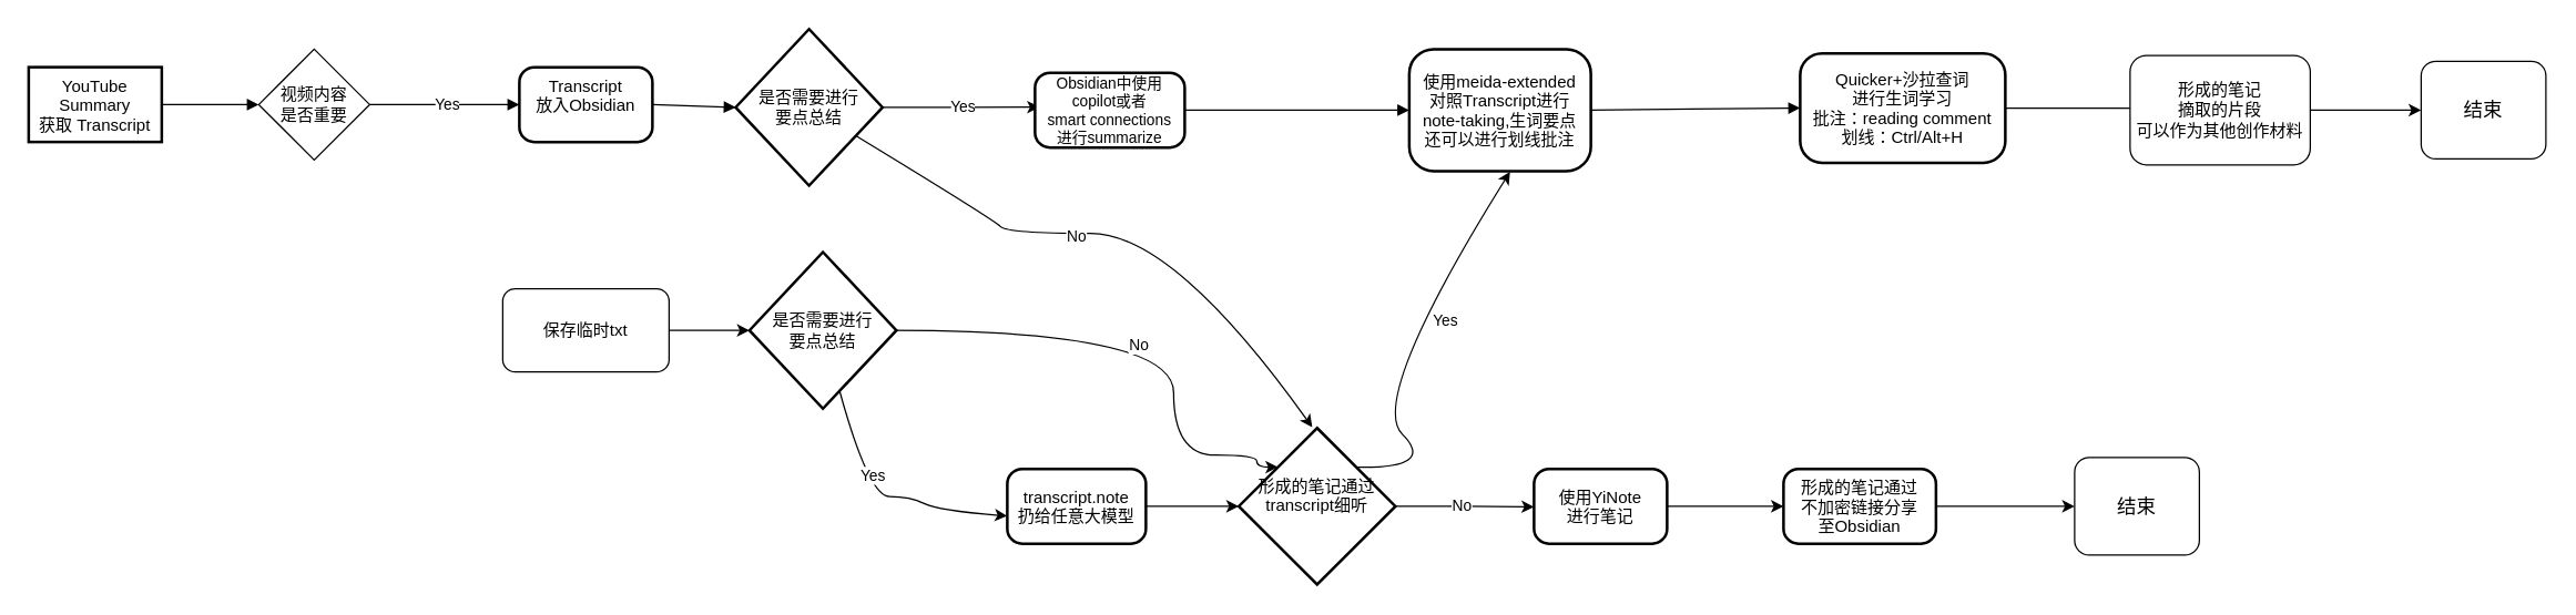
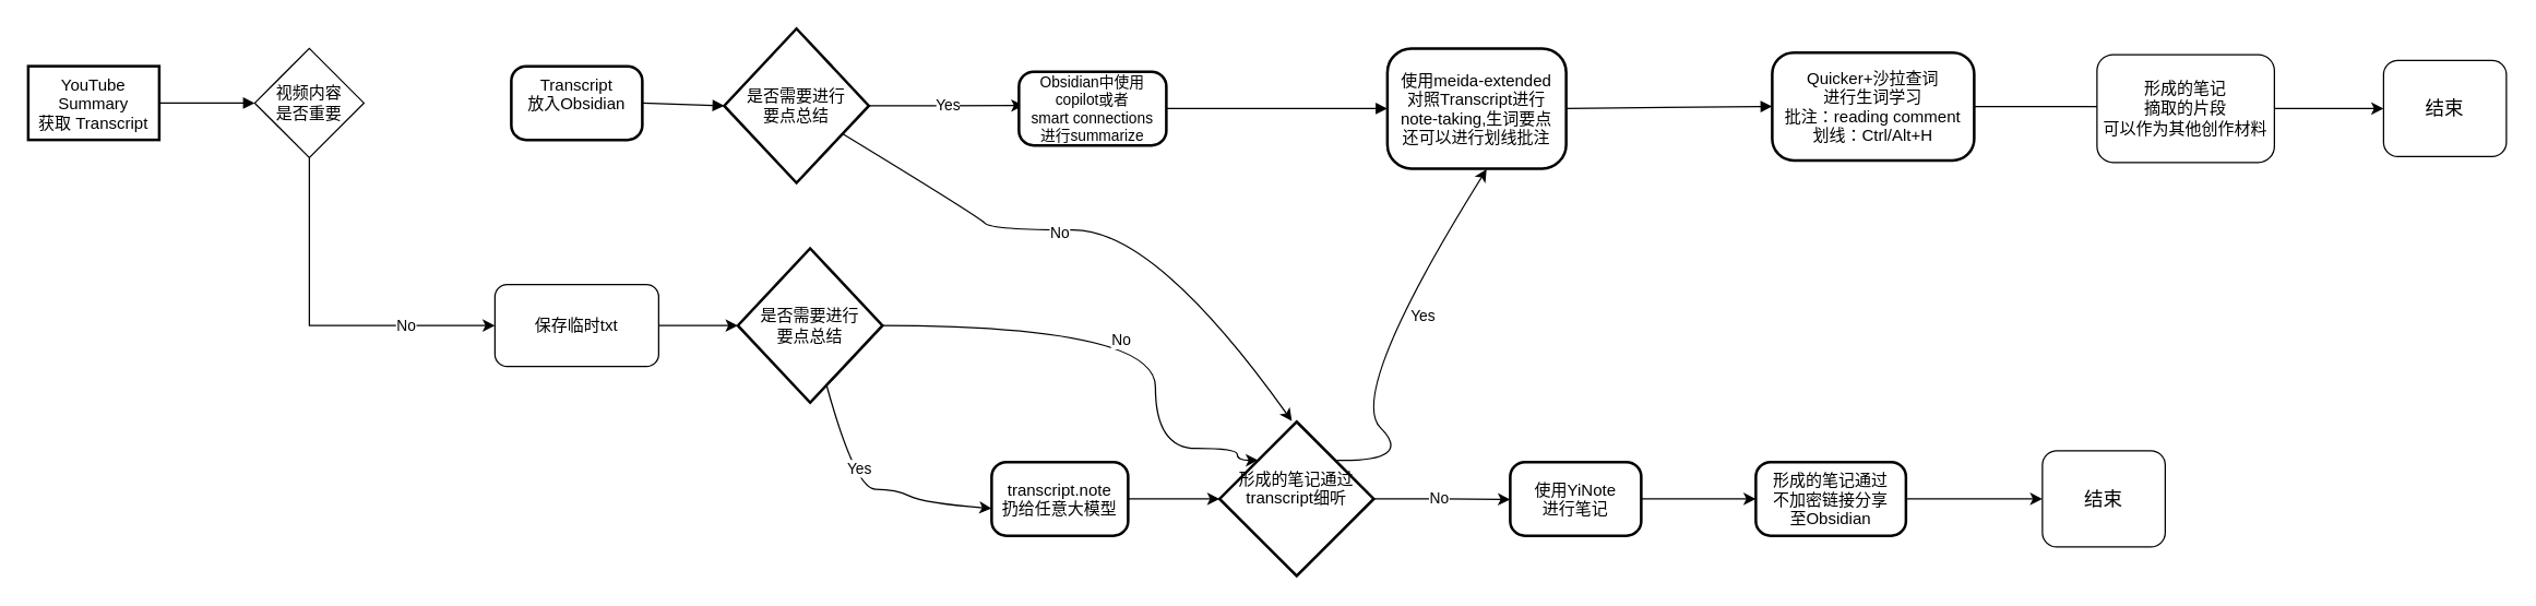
  <mxCell id="0" />
  <mxCell id="1" parent="0" />
  <mxCell id="2" value="YouTube&#10;Summary&#10;获取 Transcript" style="rounded=1;arcSize=0;strokeWidth=2" parent="1" vertex="1"><mxGeometry x="20" y="48" width="96" height="54" as="geometry" /></mxCell>
  <mxCell id="3" value="Transcript&#10;放入Obsidian&#10;" style="rounded=1;arcSize=20;strokeWidth=2" parent="1" vertex="1"><mxGeometry x="374" y="48" width="96" height="54" as="geometry" /></mxCell>
  <mxCell id="4" style="edgeStyle=orthogonalEdgeStyle;rounded=0;orthogonalLoop=1;jettySize=auto;html=1;entryX=0.031;entryY=0.459;entryDx=0;entryDy=0;entryPerimeter=0;" parent="1" source="6" target="37" edge="1"><mxGeometry relative="1" as="geometry"><mxPoint x="736" y="77" as="targetPoint" /></mxGeometry></mxCell>
  <mxCell id="5" value="Yes" style="edgeLabel;html=1;align=center;verticalAlign=middle;resizable=0;points=[];" parent="4" vertex="1" connectable="0"><mxGeometry x="0.016" relative="1" as="geometry"><mxPoint as="offset" /></mxGeometry></mxCell>
  <mxCell id="6" value="是否需要进行&#10;要点总结" style="rhombus;strokeWidth=2;whiteSpace=wrap;" parent="1" vertex="1"><mxGeometry x="530" y="20.5" width="106" height="113" as="geometry" /></mxCell>
  <mxCell id="7" value="使用meida-extended&#10;对照Transcript进行&#10;note-taking,生词要点&#10;还可以进行划线批注" style="rounded=1;arcSize=20;strokeWidth=2" parent="1" vertex="1"><mxGeometry x="1016" y="35" width="131" height="88" as="geometry" /></mxCell>
  <mxCell id="8" style="edgeStyle=orthogonalEdgeStyle;rounded=0;orthogonalLoop=1;jettySize=auto;html=1;entryX=0;entryY=0.5;entryDx=0;entryDy=0;" parent="1" source="9" edge="1"><mxGeometry relative="1" as="geometry"><mxPoint x="1596" y="77.75" as="targetPoint" /></mxGeometry></mxCell>
  <mxCell id="9" value="Quicker+沙拉查词&#10;进行生词学习&#10;批注：reading comment&#10;划线：Ctrl/Alt+H" style="rounded=1;arcSize=20;strokeWidth=2" parent="1" vertex="1"><mxGeometry x="1298" y="38" width="148" height="79" as="geometry" /></mxCell>
- <mxCell id="10" value="" style="curved=1;startArrow=none;endArrow=block;exitX=1;exitY=0.5;entryX=0;entryY=0.5;" parent="1" source="20" target="3" edge="1"><mxGeometry relative="1" as="geometry"><Array as="points" /></mxGeometry></mxCell>
- <mxCell id="11" value="Yes" style="edgeLabel;html=1;align=center;verticalAlign=middle;resizable=0;points=[];" parent="10" vertex="1" connectable="0"><mxGeometry x="0.015" y="1" relative="1" as="geometry"><mxPoint as="offset" /></mxGeometry></mxCell>
  <mxCell id="12" value="" style="curved=1;startArrow=none;endArrow=block;exitX=1;exitY=0.5;entryX=0;entryY=0.5;" parent="1" source="3" target="6" edge="1"><mxGeometry relative="1" as="geometry"><Array as="points" /></mxGeometry></mxCell>
  <mxCell id="13" value="" style="curved=1;startArrow=none;endArrow=block;exitX=1;exitY=0.5;entryX=0;entryY=0.5;" parent="1" source="37" target="7" edge="1"><mxGeometry relative="1" as="geometry"><Array as="points" /></mxGeometry></mxCell>
  <mxCell id="14" value="" style="curved=1;startArrow=none;endArrow=block;exitX=1;exitY=0.5;entryX=0;entryY=0.5;" parent="1" source="7" target="9" edge="1"><mxGeometry relative="1" as="geometry"><Array as="points" /></mxGeometry></mxCell>
  <mxCell id="15" style="edgeStyle=orthogonalEdgeStyle;rounded=0;orthogonalLoop=1;jettySize=auto;html=1;entryX=0;entryY=0.5;entryDx=0;entryDy=0;" parent="1" source="16" target="23" edge="1"><mxGeometry relative="1" as="geometry" /></mxCell>
  <mxCell id="16" value="&lt;span style=&quot;text-wrap-mode: nowrap;&quot;&gt;保存临时txt&lt;/span&gt;" style="rounded=1;whiteSpace=wrap;html=1;" parent="1" vertex="1"><mxGeometry x="362" y="208" width="120" height="60" as="geometry" /></mxCell>
  <mxCell id="17" value="" style="curved=1;startArrow=none;endArrow=block;exitX=1;exitY=0.5;entryX=0;entryY=0.5;" parent="1" source="2" target="20" edge="1"><mxGeometry relative="1" as="geometry"><Array as="points" /><mxPoint x="142" y="79" as="sourcePoint" /><mxPoint x="386" y="79" as="targetPoint" /></mxGeometry></mxCell>
+ <mxCell id="18" style="edgeStyle=orthogonalEdgeStyle;rounded=0;orthogonalLoop=1;jettySize=auto;html=1;exitX=0.5;exitY=1;exitDx=0;exitDy=0;entryX=0;entryY=0.5;entryDx=0;entryDy=0;" parent="1" source="20" target="16" edge="1"><mxGeometry relative="1" as="geometry" /></mxCell>
+ <mxCell id="19" value="No" style="edgeLabel;html=1;align=center;verticalAlign=middle;resizable=0;points=[];" parent="18" vertex="1" connectable="0"><mxGeometry x="0.493" y="1" relative="1" as="geometry"><mxPoint as="offset" /></mxGeometry></mxCell>
  <mxCell id="20" value="视频内容&lt;div&gt;是否重要&lt;/div&gt;" style="rhombus;whiteSpace=wrap;html=1;" parent="1" vertex="1"><mxGeometry x="186" y="35" width="80" height="80" as="geometry" /></mxCell>
  <mxCell id="21" style="edgeStyle=orthogonalEdgeStyle;rounded=0;orthogonalLoop=1;jettySize=auto;html=1;curved=1;entryX=0;entryY=0;entryDx=0;entryDy=0;" parent="1" target="30" edge="1"><mxGeometry relative="1" as="geometry"><mxPoint x="643" y="238" as="sourcePoint" /><mxPoint x="906.385" y="343.869" as="targetPoint" /><Array as="points"><mxPoint x="846" y="238" /><mxPoint x="846" y="328" /><mxPoint x="906" y="328" /><mxPoint x="906" y="337" /></Array></mxGeometry></mxCell>
  <mxCell id="22" value="No" style="edgeLabel;html=1;align=center;verticalAlign=middle;resizable=0;points=[];" parent="21" vertex="1" connectable="0"><mxGeometry x="-0.062" relative="1" as="geometry"><mxPoint y="10" as="offset" /></mxGeometry></mxCell>
  <mxCell id="23" value="是否需要进行&#10;要点总结" style="rhombus;strokeWidth=2;whiteSpace=wrap;" parent="1" vertex="1"><mxGeometry x="540" y="181.5" width="106" height="113" as="geometry" /></mxCell>
  <mxCell id="24" style="edgeStyle=orthogonalEdgeStyle;rounded=0;orthogonalLoop=1;jettySize=auto;html=1;entryX=0;entryY=0.5;entryDx=0;entryDy=0;" parent="1" source="25" target="30" edge="1"><mxGeometry relative="1" as="geometry" /></mxCell>
  <mxCell id="25" value="transcript.note&#10;扔给任意大模型" style="rounded=1;arcSize=20;strokeWidth=2" parent="1" vertex="1"><mxGeometry x="726" y="338" width="100" height="54" as="geometry" /></mxCell>
  <mxCell id="26" value="" style="curved=1;endArrow=classic;html=1;rounded=0;entryX=0;entryY=0.63;entryDx=0;entryDy=0;entryPerimeter=0;" parent="1" source="23" target="25" edge="1"><mxGeometry width="50" height="50" relative="1" as="geometry"><mxPoint x="559" y="478" as="sourcePoint" /><mxPoint x="716" y="438" as="targetPoint" /><Array as="points"><mxPoint x="626" y="358" /><mxPoint x="656" y="358" /><mxPoint x="676" y="368" /></Array></mxGeometry></mxCell>
  <mxCell id="27" value="Yes" style="edgeLabel;html=1;align=center;verticalAlign=middle;resizable=0;points=[];" parent="26" vertex="1" connectable="0"><mxGeometry x="-0.28" y="7" relative="1" as="geometry"><mxPoint as="offset" /></mxGeometry></mxCell>
  <mxCell id="28" style="edgeStyle=orthogonalEdgeStyle;rounded=0;orthogonalLoop=1;jettySize=auto;html=1;exitX=1;exitY=0.5;exitDx=0;exitDy=0;" parent="1" source="30" edge="1"><mxGeometry relative="1" as="geometry"><mxPoint x="1106" y="365.412" as="targetPoint" /></mxGeometry></mxCell>
  <mxCell id="29" value="No" style="edgeLabel;html=1;align=center;verticalAlign=middle;resizable=0;points=[];" parent="28" vertex="1" connectable="0"><mxGeometry x="-0.068" y="1" relative="1" as="geometry"><mxPoint as="offset" /></mxGeometry></mxCell>
  <mxCell id="30" value="形成的笔记通过&#10;transcript细听&#10;" style="rhombus;strokeWidth=2;whiteSpace=wrap;" parent="1" vertex="1"><mxGeometry x="893" y="308.5" width="113" height="113" as="geometry" /></mxCell>
  <mxCell id="31" value="" style="curved=1;endArrow=classic;html=1;rounded=0;entryX=0.555;entryY=1.006;entryDx=0;entryDy=0;entryPerimeter=0;exitX=1;exitY=0;exitDx=0;exitDy=0;" parent="1" source="30" target="7" edge="1"><mxGeometry width="50" height="50" relative="1" as="geometry"><mxPoint x="986" y="338" as="sourcePoint" /><mxPoint x="1036" y="288" as="targetPoint" /><Array as="points"><mxPoint x="1036" y="338" /><mxPoint x="986" y="288" /></Array></mxGeometry></mxCell>
  <mxCell id="32" value="Yes" style="edgeLabel;html=1;align=center;verticalAlign=middle;resizable=0;points=[];" parent="31" vertex="1" connectable="0"><mxGeometry x="0.233" y="-4" relative="1" as="geometry"><mxPoint x="15" as="offset" /></mxGeometry></mxCell>
  <mxCell id="33" style="edgeStyle=orthogonalEdgeStyle;rounded=0;orthogonalLoop=1;jettySize=auto;html=1;" parent="1" source="34" edge="1"><mxGeometry relative="1" as="geometry"><mxPoint x="1286" y="365" as="targetPoint" /></mxGeometry></mxCell>
  <mxCell id="34" value="使用YiNote&#10;进行笔记" style="rounded=1;arcSize=20;strokeWidth=2" parent="1" vertex="1"><mxGeometry x="1106" y="338" width="96" height="54" as="geometry" /></mxCell>
  <mxCell id="35" style="edgeStyle=orthogonalEdgeStyle;rounded=0;orthogonalLoop=1;jettySize=auto;html=1;entryX=0;entryY=0.5;entryDx=0;entryDy=0;" parent="1" source="36" target="43" edge="1"><mxGeometry relative="1" as="geometry" /></mxCell>
  <mxCell id="36" value="形成的笔记通过&#10;不加密链接分享&#10;至Obsidian" style="rounded=1;arcSize=20;strokeWidth=2" parent="1" vertex="1"><mxGeometry x="1286" y="338" width="110" height="54" as="geometry" /></mxCell>
  <mxCell id="37" value="Obsidian中使用&#10;copilot或者&#10;smart connections&#10;进行summarize" style="rounded=1;arcSize=20;strokeWidth=2;fontSize=11;" parent="1" vertex="1"><mxGeometry x="746" y="52" width="108" height="54" as="geometry" /></mxCell>
  <mxCell id="38" value="" style="curved=1;endArrow=classic;html=1;rounded=0;" parent="1" source="6" edge="1"><mxGeometry width="50" height="50" relative="1" as="geometry"><mxPoint x="716" y="223" as="sourcePoint" /><mxPoint x="946" y="308" as="targetPoint" /><Array as="points"><mxPoint x="716" y="158" /><mxPoint x="726" y="168" /><mxPoint x="846" y="168" /></Array></mxGeometry></mxCell>
  <mxCell id="39" value="No" style="edgeLabel;html=1;align=center;verticalAlign=middle;resizable=0;points=[];" parent="38" vertex="1" connectable="0"><mxGeometry x="-0.15" y="-1" relative="1" as="geometry"><mxPoint as="offset" /></mxGeometry></mxCell>
  <mxCell id="40" style="edgeStyle=orthogonalEdgeStyle;rounded=0;orthogonalLoop=1;jettySize=auto;html=1;entryX=0;entryY=0.5;entryDx=0;entryDy=0;" parent="1" source="41" target="42" edge="1"><mxGeometry relative="1" as="geometry" /></mxCell>
  <mxCell id="41" value="形成的笔记&lt;div&gt;摘取的片段&lt;br&gt;可以作为其他创作材料&lt;/div&gt;" style="rounded=1;whiteSpace=wrap;html=1;" parent="1" vertex="1"><mxGeometry x="1536" y="39.5" width="130" height="79" as="geometry" /></mxCell>
  <mxCell id="42" value="&lt;font style=&quot;font-size: 14px;&quot;&gt;结束&lt;/font&gt;" style="rounded=1;whiteSpace=wrap;html=1;" parent="1" vertex="1"><mxGeometry x="1746" y="43.75" width="90" height="70.5" as="geometry" /></mxCell>
  <mxCell id="43" value="&lt;font style=&quot;font-size: 14px;&quot;&gt;结束&lt;/font&gt;" style="rounded=1;whiteSpace=wrap;html=1;" parent="1" vertex="1"><mxGeometry x="1496" y="329.75" width="90" height="70.5" as="geometry" /></mxCell>
